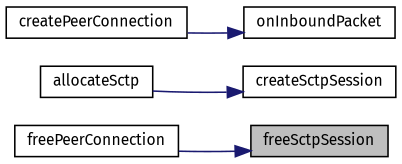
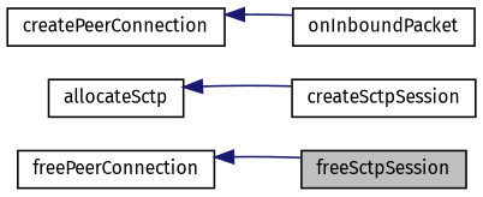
  digraph {
    fontname="Fira Sans"
    rankdir=RL
    node [color=black fillcolor=white fontname="Fira Sans" fontsize=10 shape=record style=filled]
    edge [color=midnightblue dir=back fontname="Fira Sans" fontsize=10 labelfontname=Helvetica labelfontsize=10 style=solid]
    n1 [fillcolor=grey75 fontcolor=black height=0.2 label=freeSctpSession width=0.4]
    n2 [height=0.2 label=freePeerConnection width=0.4]
    n3 [height=0.2 label=createSctpSession width=0.4]
    n4 [height=0.2 label=allocateSctp width=0.4]
    n5 [height=0.2 label=onInboundPacket width=0.4]
    n6 [height=0.2 label=createPeerConnection width=0.4]
-   n1 -> n2
-   n3 -> n4
-   n5 -> n6
+   n2 -> n1
+   n4 -> n3
+   n6 -> n5
  }
